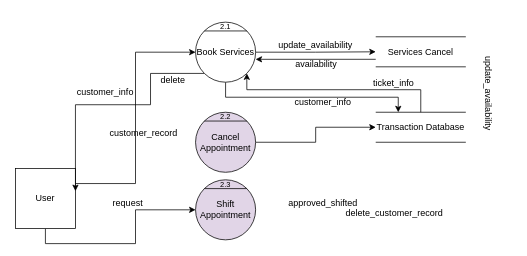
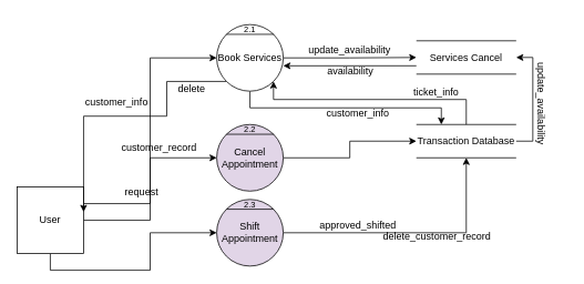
  <mxCell id="0" />
  <mxCell id="1" parent="0" />
  <mxCell id="2" style="edgeStyle=orthogonalEdgeStyle;rounded=0;orthogonalLoop=1;jettySize=auto;html=1;exitX=1;exitY=0.25;exitDx=0;exitDy=0;entryX=0;entryY=0.5;entryDx=0;entryDy=0;" edge="1" parent="1" source="5" target="9"><mxGeometry relative="1" as="geometry" /></mxCell>
  <mxCell id="3" style="edgeStyle=orthogonalEdgeStyle;rounded=0;orthogonalLoop=1;jettySize=auto;html=1;exitX=0.5;exitY=1;exitDx=0;exitDy=0;entryX=0;entryY=0.5;entryDx=0;entryDy=0;" edge="1" parent="1" source="5" target="29"><mxGeometry relative="1" as="geometry" /></mxCell>
+ <mxCell id="4" style="edgeStyle=orthogonalEdgeStyle;rounded=0;orthogonalLoop=1;jettySize=auto;html=1;exitX=1;exitY=0.5;exitDx=0;exitDy=0;entryX=0;entryY=0.5;entryDx=0;entryDy=0;" edge="1" parent="1" source="5" target="12"><mxGeometry relative="1" as="geometry" /></mxCell>
  <mxCell id="5" value="User" style="whiteSpace=wrap;html=1;aspect=fixed;" parent="1" vertex="1"><mxGeometry x="20" y="224" width="80" height="80" as="geometry" /></mxCell>
  <mxCell id="6" style="edgeStyle=orthogonalEdgeStyle;rounded=0;orthogonalLoop=1;jettySize=auto;html=1;exitX=1;exitY=0.5;exitDx=0;exitDy=0;entryX=0;entryY=0.5;entryDx=0;entryDy=0;" edge="1" parent="1" source="9" target="19"><mxGeometry relative="1" as="geometry" /></mxCell>
  <mxCell id="7" style="edgeStyle=orthogonalEdgeStyle;rounded=0;orthogonalLoop=1;jettySize=auto;html=1;exitX=0.5;exitY=1;exitDx=0;exitDy=0;entryX=0.25;entryY=0;entryDx=0;entryDy=0;" edge="1" parent="1" source="9" target="24"><mxGeometry relative="1" as="geometry" /></mxCell>
  <mxCell id="8" style="edgeStyle=orthogonalEdgeStyle;rounded=0;orthogonalLoop=1;jettySize=auto;html=1;exitX=0;exitY=1;exitDx=0;exitDy=0;entryX=1;entryY=0.375;entryDx=0;entryDy=0;entryPerimeter=0;" edge="1" parent="1" source="9" target="5"><mxGeometry relative="1" as="geometry"><Array as="points"><mxPoint x="200" y="97" /><mxPoint x="200" y="139" /></Array></mxGeometry></mxCell>
  <mxCell id="9" value="Book Services" style="ellipse;whiteSpace=wrap;html=1;aspect=fixed;" vertex="1" parent="1"><mxGeometry x="260" y="29" width="80" height="80" as="geometry" /></mxCell>
  <mxCell id="10" value="" style="endArrow=none;html=1;rounded=0;exitX=0;exitY=0;exitDx=0;exitDy=0;entryX=1;entryY=0;entryDx=0;entryDy=0;" edge="1" source="9" target="9" parent="1"><mxGeometry width="50" height="50" relative="1" as="geometry"><mxPoint x="230" y="9" as="sourcePoint" /><mxPoint x="280" y="-41" as="targetPoint" /></mxGeometry></mxCell>
  <mxCell id="11" style="edgeStyle=orthogonalEdgeStyle;rounded=0;orthogonalLoop=1;jettySize=auto;html=1;exitX=1;exitY=0.5;exitDx=0;exitDy=0;entryX=0;entryY=0.5;entryDx=0;entryDy=0;" edge="1" parent="1" source="12" target="24"><mxGeometry relative="1" as="geometry" /></mxCell>
  <mxCell id="12" value="Cancel Appointment" style="ellipse;whiteSpace=wrap;html=1;aspect=fixed;fillColor=#e1d5e7;" vertex="1" parent="1"><mxGeometry x="260" y="149" width="80" height="80" as="geometry" /></mxCell>
  <mxCell id="13" value="" style="endArrow=none;html=1;rounded=0;exitX=0;exitY=0;exitDx=0;exitDy=0;entryX=1;entryY=0;entryDx=0;entryDy=0;" edge="1" source="12" target="12" parent="1"><mxGeometry width="50" height="50" relative="1" as="geometry"><mxPoint x="270" y="329" as="sourcePoint" /><mxPoint x="320" y="279" as="targetPoint" /></mxGeometry></mxCell>
  <mxCell id="14" value="customer_info" style="text;html=1;strokeColor=none;fillColor=none;align=center;verticalAlign=middle;whiteSpace=wrap;rounded=0;" vertex="1" parent="1"><mxGeometry x="110" y="107" width="60" height="30" as="geometry" /></mxCell>
  <mxCell id="15" value="customer_record" style="text;html=1;strokeColor=none;fillColor=none;align=center;verticalAlign=middle;whiteSpace=wrap;rounded=0;" vertex="1" parent="1"><mxGeometry x="161" y="162" width="60" height="30" as="geometry" /></mxCell>
  <mxCell id="16" value="" style="endArrow=none;html=1;rounded=0;" edge="1" parent="1"><mxGeometry width="50" height="50" relative="1" as="geometry"><mxPoint x="500" y="48.5" as="sourcePoint" /><mxPoint x="620" y="48.5" as="targetPoint" /></mxGeometry></mxCell>
  <mxCell id="17" value="" style="endArrow=none;html=1;rounded=0;" edge="1" parent="1"><mxGeometry width="50" height="50" relative="1" as="geometry"><mxPoint x="500" y="88.5" as="sourcePoint" /><mxPoint x="620" y="88.5" as="targetPoint" /></mxGeometry></mxCell>
  <mxCell id="18" style="edgeStyle=orthogonalEdgeStyle;rounded=0;orthogonalLoop=1;jettySize=auto;html=1;exitX=0;exitY=0.75;exitDx=0;exitDy=0;entryX=1;entryY=0.619;entryDx=0;entryDy=0;entryPerimeter=0;" edge="1" parent="1" source="19" target="9"><mxGeometry relative="1" as="geometry" /></mxCell>
  <mxCell id="19" value="Services Cancel" style="text;html=1;strokeColor=none;fillColor=none;align=center;verticalAlign=middle;whiteSpace=wrap;rounded=0;" vertex="1" parent="1"><mxGeometry x="500" y="48.5" width="120" height="40" as="geometry" /></mxCell>
  <mxCell id="20" value="" style="endArrow=none;html=1;rounded=0;" edge="1" parent="1"><mxGeometry width="50" height="50" relative="1" as="geometry"><mxPoint x="500" y="149" as="sourcePoint" /><mxPoint x="620" y="149" as="targetPoint" /></mxGeometry></mxCell>
  <mxCell id="21" value="" style="endArrow=none;html=1;rounded=0;" edge="1" parent="1"><mxGeometry width="50" height="50" relative="1" as="geometry"><mxPoint x="500" y="189" as="sourcePoint" /><mxPoint x="620" y="189" as="targetPoint" /></mxGeometry></mxCell>
  <mxCell id="22" style="edgeStyle=orthogonalEdgeStyle;rounded=0;orthogonalLoop=1;jettySize=auto;html=1;exitX=0.5;exitY=0;exitDx=0;exitDy=0;entryX=1;entryY=1;entryDx=0;entryDy=0;" edge="1" parent="1" source="24" target="9"><mxGeometry relative="1" as="geometry"><Array as="points"><mxPoint x="560" y="119" /><mxPoint x="328" y="119" /></Array></mxGeometry></mxCell>
+ <mxCell id="23" style="edgeStyle=orthogonalEdgeStyle;rounded=0;orthogonalLoop=1;jettySize=auto;html=1;exitX=1;exitY=0.5;exitDx=0;exitDy=0;entryX=1;entryY=0.5;entryDx=0;entryDy=0;" edge="1" parent="1" source="24" target="19"><mxGeometry relative="1" as="geometry" /></mxCell>
  <mxCell id="24" value="Transaction Database" style="text;html=1;strokeColor=none;fillColor=none;align=center;verticalAlign=middle;whiteSpace=wrap;rounded=0;" vertex="1" parent="1"><mxGeometry x="500" y="149" width="120" height="40" as="geometry" /></mxCell>
  <mxCell id="25" value="update_availability" style="text;html=1;strokeColor=none;fillColor=none;align=center;verticalAlign=middle;whiteSpace=wrap;rounded=0;" vertex="1" parent="1"><mxGeometry x="390" y="45" width="60" height="30" as="geometry" /></mxCell>
  <mxCell id="26" value="&lt;font style=&quot;font-size: 10px;&quot;&gt;2.1&lt;/font&gt;" style="text;html=1;strokeColor=none;fillColor=none;align=center;verticalAlign=middle;whiteSpace=wrap;rounded=0;" vertex="1" parent="1"><mxGeometry x="270" y="20" width="60" height="30" as="geometry" /></mxCell>
  <mxCell id="27" value="&lt;font style=&quot;font-size: 10px;&quot;&gt;2.2&lt;/font&gt;" style="text;html=1;strokeColor=none;fillColor=none;align=center;verticalAlign=middle;whiteSpace=wrap;rounded=0;" vertex="1" parent="1"><mxGeometry x="270" y="140" width="60" height="30" as="geometry" /></mxCell>
+ <mxCell id="28" style="edgeStyle=orthogonalEdgeStyle;rounded=0;orthogonalLoop=1;jettySize=auto;html=1;exitX=1;exitY=0.5;exitDx=0;exitDy=0;entryX=0.5;entryY=1;entryDx=0;entryDy=0;" edge="1" parent="1" source="29" target="24"><mxGeometry relative="1" as="geometry" /></mxCell>
  <mxCell id="29" value="Shift Appointment" style="ellipse;whiteSpace=wrap;html=1;aspect=fixed;fillColor=#e1d5e7;" vertex="1" parent="1"><mxGeometry x="260" y="239" width="80" height="80" as="geometry" /></mxCell>
  <mxCell id="30" value="" style="endArrow=none;html=1;rounded=0;exitX=0;exitY=0;exitDx=0;exitDy=0;entryX=1;entryY=0;entryDx=0;entryDy=0;" edge="1" parent="1" source="29" target="29"><mxGeometry width="50" height="50" relative="1" as="geometry"><mxPoint x="270" y="419" as="sourcePoint" /><mxPoint x="320" y="369" as="targetPoint" /></mxGeometry></mxCell>
  <mxCell id="31" value="&lt;font style=&quot;font-size: 10px;&quot;&gt;2.3&lt;/font&gt;" style="text;html=1;strokeColor=none;fillColor=none;align=center;verticalAlign=middle;whiteSpace=wrap;rounded=0;" vertex="1" parent="1"><mxGeometry x="270" y="230" width="60" height="30" as="geometry" /></mxCell>
- <mxCell id="32" value="request" style="text;html=1;strokeColor=none;fillColor=none;align=center;verticalAlign=middle;whiteSpace=wrap;rounded=0;" vertex="1" parent="1"><mxGeometry x="140" y="256" width="60" height="30" as="geometry" /></mxCell>
+ <mxCell id="32" value="request" style="text;html=1;strokeColor=none;fillColor=none;align=center;verticalAlign=middle;whiteSpace=wrap;rounded=0;" vertex="1" parent="1"><mxGeometry x="140" y="216" width="60" height="30" as="geometry" /></mxCell>
  <mxCell id="33" value="approved_shifted" style="text;html=1;strokeColor=none;fillColor=none;align=center;verticalAlign=middle;whiteSpace=wrap;rounded=0;" vertex="1" parent="1"><mxGeometry x="400" y="256" width="60" height="30" as="geometry" /></mxCell>
  <mxCell id="34" value="availability" style="text;html=1;strokeColor=none;fillColor=none;align=center;verticalAlign=middle;whiteSpace=wrap;rounded=0;" vertex="1" parent="1"><mxGeometry x="391" y="70" width="60" height="30" as="geometry" /></mxCell>
  <mxCell id="35" value="customer_info" style="text;html=1;strokeColor=none;fillColor=none;align=center;verticalAlign=middle;whiteSpace=wrap;rounded=0;" vertex="1" parent="1"><mxGeometry x="400" y="121" width="60" height="30" as="geometry" /></mxCell>
  <mxCell id="36" value="ticket_info" style="text;html=1;strokeColor=none;fillColor=none;align=center;verticalAlign=middle;whiteSpace=wrap;rounded=0;" vertex="1" parent="1"><mxGeometry x="494" y="96" width="60" height="30" as="geometry" /></mxCell>
  <mxCell id="37" value="delete_customer_record" style="text;html=1;strokeColor=none;fillColor=none;align=center;verticalAlign=middle;whiteSpace=wrap;rounded=0;" vertex="1" parent="1"><mxGeometry x="495" y="269" width="60" height="30" as="geometry" /></mxCell>
  <mxCell id="38" value="delete" style="text;html=1;strokeColor=none;fillColor=none;align=center;verticalAlign=middle;whiteSpace=wrap;rounded=0;" vertex="1" parent="1"><mxGeometry x="200" y="91" width="60" height="30" as="geometry" /></mxCell>
  <mxCell id="39" value="update_availability" style="text;html=1;strokeColor=none;fillColor=none;align=center;verticalAlign=middle;whiteSpace=wrap;rounded=0;rotation=90;" vertex="1" parent="1"><mxGeometry x="620" y="109" width="60" height="30" as="geometry" /></mxCell>
